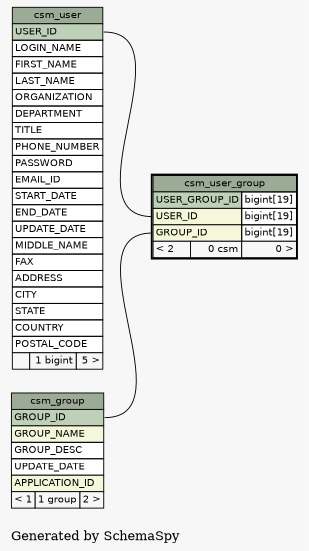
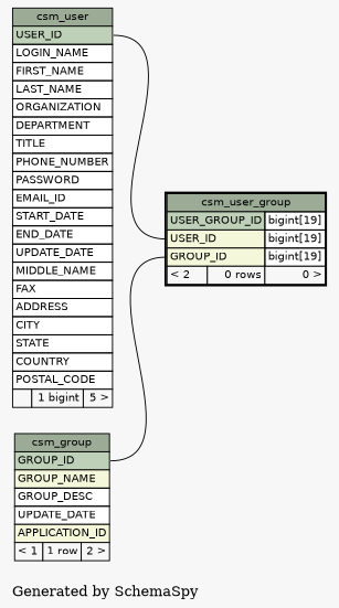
  digraph {
    bgcolor="#f7f7f7"
    label="\nGenerated by SchemaSpy"
    labeljust=l
    rankdir=RL
    node [fontname=Helvetica fontsize=11 shape=plaintext]
    edge [arrowhead=none arrowsize=0.8 arrowtail=crowtee]
-   n1 [label=<     <TABLE BORDER="2" CELLBORDER="1" CELLSPACING="0" BGCOLOR="#ffffff">       <TR><TD PORT="csm_user_group.heading" COLSPAN="3" BGCOLOR="#9bab96" ALIGN="CENTER">csm_user_group</TD></TR>       <TR><TD PORT="USER_GROUP_ID" COLSPAN="2" BGCOLOR="#bed1b8" ALIGN="LEFT">USER_GROUP_ID</TD><TD PORT="USER_GROUP_ID.type" ALIGN="LEFT">bigint[19]</TD></TR>       <TR><TD PORT="USER_ID" COLSPAN="2" BGCOLOR="#f4f7da" ALIGN="LEFT">USER_ID</TD><TD PORT="USER_ID.type" ALIGN="LEFT">bigint[19]</TD></TR>       <TR><TD PORT="GROUP_ID" COLSPAN="2" BGCOLOR="#f4f7da" ALIGN="LEFT">GROUP_ID</TD><TD PORT="GROUP_ID.type" ALIGN="LEFT">bigint[19]</TD></TR>       <TR><TD ALIGN="LEFT" BGCOLOR="#f7f7f7">&lt; 2</TD><TD ALIGN="RIGHT" BGCOLOR="#f7f7f7">0 csm</TD><TD ALIGN="RIGHT" BGCOLOR="#f7f7f7">0 &gt;</TD></TR>     </TABLE>>]
-   n2 [label=<     <TABLE BORDER="0" CELLBORDER="1" CELLSPACING="0" BGCOLOR="#ffffff">       <TR><TD PORT="csm_group.heading" COLSPAN="3" BGCOLOR="#9bab96" ALIGN="CENTER">csm_group</TD></TR>       <TR><TD PORT="GROUP_ID" COLSPAN="3" BGCOLOR="#bed1b8" ALIGN="LEFT">GROUP_ID</TD></TR>       <TR><TD PORT="GROUP_NAME" COLSPAN="3" BGCOLOR="#f4f7da" ALIGN="LEFT">GROUP_NAME</TD></TR>       <TR><TD PORT="GROUP_DESC" COLSPAN="3" ALIGN="LEFT">GROUP_DESC</TD></TR>       <TR><TD PORT="UPDATE_DATE" COLSPAN="3" ALIGN="LEFT">UPDATE_DATE</TD></TR>       <TR><TD PORT="APPLICATION_ID" COLSPAN="3" BGCOLOR="#f4f7da" ALIGN="LEFT">APPLICATION_ID</TD></TR>       <TR><TD ALIGN="LEFT" BGCOLOR="#f7f7f7">&lt; 1</TD><TD ALIGN="RIGHT" BGCOLOR="#f7f7f7">1 group</TD><TD ALIGN="RIGHT" BGCOLOR="#f7f7f7">2 &gt;</TD></TR>     </TABLE>>]
+   n1 [label=<     <TABLE BORDER="2" CELLBORDER="1" CELLSPACING="0" BGCOLOR="#ffffff">       <TR><TD PORT="csm_user_group.heading" COLSPAN="3" BGCOLOR="#9bab96" ALIGN="CENTER">csm_user_group</TD></TR>       <TR><TD PORT="USER_GROUP_ID" COLSPAN="2" BGCOLOR="#bed1b8" ALIGN="LEFT">USER_GROUP_ID</TD><TD PORT="USER_GROUP_ID.type" ALIGN="LEFT">bigint[19]</TD></TR>       <TR><TD PORT="USER_ID" COLSPAN="2" BGCOLOR="#f4f7da" ALIGN="LEFT">USER_ID</TD><TD PORT="USER_ID.type" ALIGN="LEFT">bigint[19]</TD></TR>       <TR><TD PORT="GROUP_ID" COLSPAN="2" BGCOLOR="#f4f7da" ALIGN="LEFT">GROUP_ID</TD><TD PORT="GROUP_ID.type" ALIGN="LEFT">bigint[19]</TD></TR>       <TR><TD ALIGN="LEFT" BGCOLOR="#f7f7f7">&lt; 2</TD><TD ALIGN="RIGHT" BGCOLOR="#f7f7f7">0 rows</TD><TD ALIGN="RIGHT" BGCOLOR="#f7f7f7">0 &gt;</TD></TR>     </TABLE>>]
+   n2 [label=<     <TABLE BORDER="0" CELLBORDER="1" CELLSPACING="0" BGCOLOR="#ffffff">       <TR><TD PORT="csm_group.heading" COLSPAN="3" BGCOLOR="#9bab96" ALIGN="CENTER">csm_group</TD></TR>       <TR><TD PORT="GROUP_ID" COLSPAN="3" BGCOLOR="#bed1b8" ALIGN="LEFT">GROUP_ID</TD></TR>       <TR><TD PORT="GROUP_NAME" COLSPAN="3" BGCOLOR="#f4f7da" ALIGN="LEFT">GROUP_NAME</TD></TR>       <TR><TD PORT="GROUP_DESC" COLSPAN="3" ALIGN="LEFT">GROUP_DESC</TD></TR>       <TR><TD PORT="UPDATE_DATE" COLSPAN="3" ALIGN="LEFT">UPDATE_DATE</TD></TR>       <TR><TD PORT="APPLICATION_ID" COLSPAN="3" BGCOLOR="#f4f7da" ALIGN="LEFT">APPLICATION_ID</TD></TR>       <TR><TD ALIGN="LEFT" BGCOLOR="#f7f7f7">&lt; 1</TD><TD ALIGN="RIGHT" BGCOLOR="#f7f7f7">1 row</TD><TD ALIGN="RIGHT" BGCOLOR="#f7f7f7">2 &gt;</TD></TR>     </TABLE>>]
    n3 [label=<     <TABLE BORDER="0" CELLBORDER="1" CELLSPACING="0" BGCOLOR="#ffffff">       <TR><TD PORT="csm_user.heading" COLSPAN="3" BGCOLOR="#9bab96" ALIGN="CENTER">csm_user</TD></TR>       <TR><TD PORT="USER_ID" COLSPAN="3" BGCOLOR="#bed1b8" ALIGN="LEFT">USER_ID</TD></TR>       <TR><TD PORT="LOGIN_NAME" COLSPAN="3" ALIGN="LEFT">LOGIN_NAME</TD></TR>       <TR><TD PORT="FIRST_NAME" COLSPAN="3" ALIGN="LEFT">FIRST_NAME</TD></TR>       <TR><TD PORT="LAST_NAME" COLSPAN="3" ALIGN="LEFT">LAST_NAME</TD></TR>       <TR><TD PORT="ORGANIZATION" COLSPAN="3" ALIGN="LEFT">ORGANIZATION</TD></TR>       <TR><TD PORT="DEPARTMENT" COLSPAN="3" ALIGN="LEFT">DEPARTMENT</TD></TR>       <TR><TD PORT="TITLE" COLSPAN="3" ALIGN="LEFT">TITLE</TD></TR>       <TR><TD PORT="PHONE_NUMBER" COLSPAN="3" ALIGN="LEFT">PHONE_NUMBER</TD></TR>       <TR><TD PORT="PASSWORD" COLSPAN="3" ALIGN="LEFT">PASSWORD</TD></TR>       <TR><TD PORT="EMAIL_ID" COLSPAN="3" ALIGN="LEFT">EMAIL_ID</TD></TR>       <TR><TD PORT="START_DATE" COLSPAN="3" ALIGN="LEFT">START_DATE</TD></TR>       <TR><TD PORT="END_DATE" COLSPAN="3" ALIGN="LEFT">END_DATE</TD></TR>       <TR><TD PORT="UPDATE_DATE" COLSPAN="3" ALIGN="LEFT">UPDATE_DATE</TD></TR>       <TR><TD PORT="MIDDLE_NAME" COLSPAN="3" ALIGN="LEFT">MIDDLE_NAME</TD></TR>       <TR><TD PORT="FAX" COLSPAN="3" ALIGN="LEFT">FAX</TD></TR>       <TR><TD PORT="ADDRESS" COLSPAN="3" ALIGN="LEFT">ADDRESS</TD></TR>       <TR><TD PORT="CITY" COLSPAN="3" ALIGN="LEFT">CITY</TD></TR>       <TR><TD PORT="STATE" COLSPAN="3" ALIGN="LEFT">STATE</TD></TR>       <TR><TD PORT="COUNTRY" COLSPAN="3" ALIGN="LEFT">COUNTRY</TD></TR>       <TR><TD PORT="POSTAL_CODE" COLSPAN="3" ALIGN="LEFT">POSTAL_CODE</TD></TR>       <TR><TD ALIGN="LEFT" BGCOLOR="#f7f7f7">  </TD><TD ALIGN="RIGHT" BGCOLOR="#f7f7f7">1 bigint</TD><TD ALIGN="RIGHT" BGCOLOR="#f7f7f7">5 &gt;</TD></TR>     </TABLE>>]
    n1 -> n2 [headport="GROUP_ID:e" tailport="GROUP_ID:w"]
    n1 -> n3 [headport="USER_ID:e" tailport="USER_ID:w"]
  }
